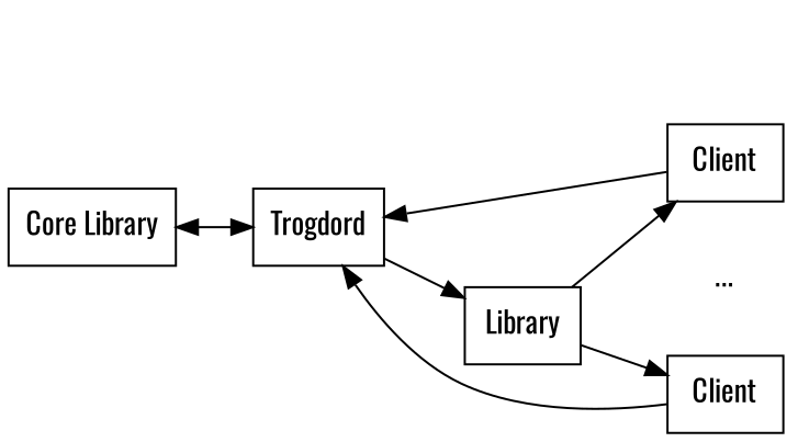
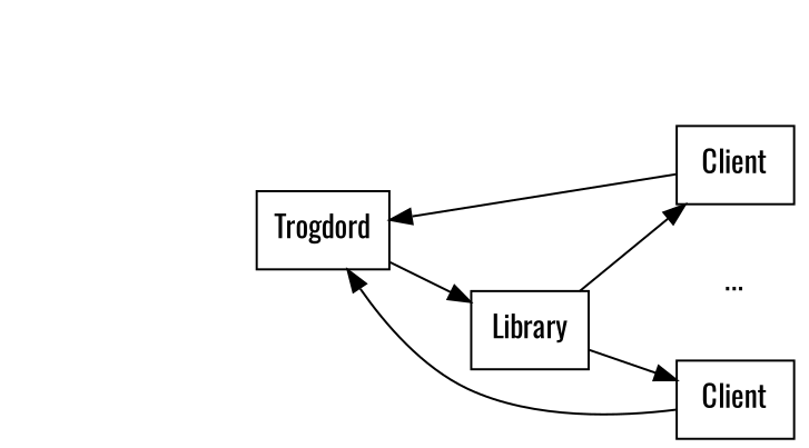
  digraph {
    fontname=Oswald
    rankdir=LR
    node [fontname=Oswald shape=Box]
    edge [fontname=Oswald]
    rank0 [style=invis shape=""]
    rank1 [style=invis shape=""]
    rank2 [style=invis shape=""]
    Trogdord
    n5 [label=Library]
    n6 [label=Client]
    "..." [shape=plaintext]
    n8 [label=Client]
-   "Core Library"
    subgraph sub_1 {
      rank0
      rank1
      rank2
    }
    subgraph sub_2 {
      rank=same
      rank0
      Trogdord
    }
    subgraph sub_3 {
      rank=same
      rank1
      n5
    }
    subgraph sub_4 {
      rank=same
      rank2
      n6
      "..."
      n8
    }
    subgraph sub_5 {
      rank=same
      n6
      "..."
      n8
    }
    rank0 -> rank1 [color=white]
    rank0 -> Trogdord [style=invis]
    rank1 -> rank2 [color=white]
    rank1 -> n5 [style=invis]
    rank2 -> n6 [style=invis]
    Trogdord -> n5
    n5 -> n6
    n5 -> "..." [style=invis]
    n5 -> n8
    n6 -> Trogdord
    n6 -> "..." [style=invis]
    "..." -> Trogdord [style=invis]
    "..." -> n8 [style=invis]
    n8 -> Trogdord
-   "Core Library" -> Trogdord [dir=both]
  }
